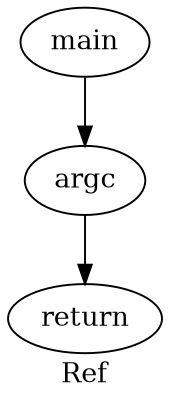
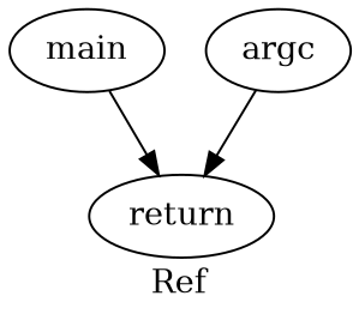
  digraph {
    label=Ref
    n1 [label=main]
    n2 [label=return]
    n3 [label=argc]
-   n1 -> n3
+   n1 -> n2
    n3 -> n2
  }
